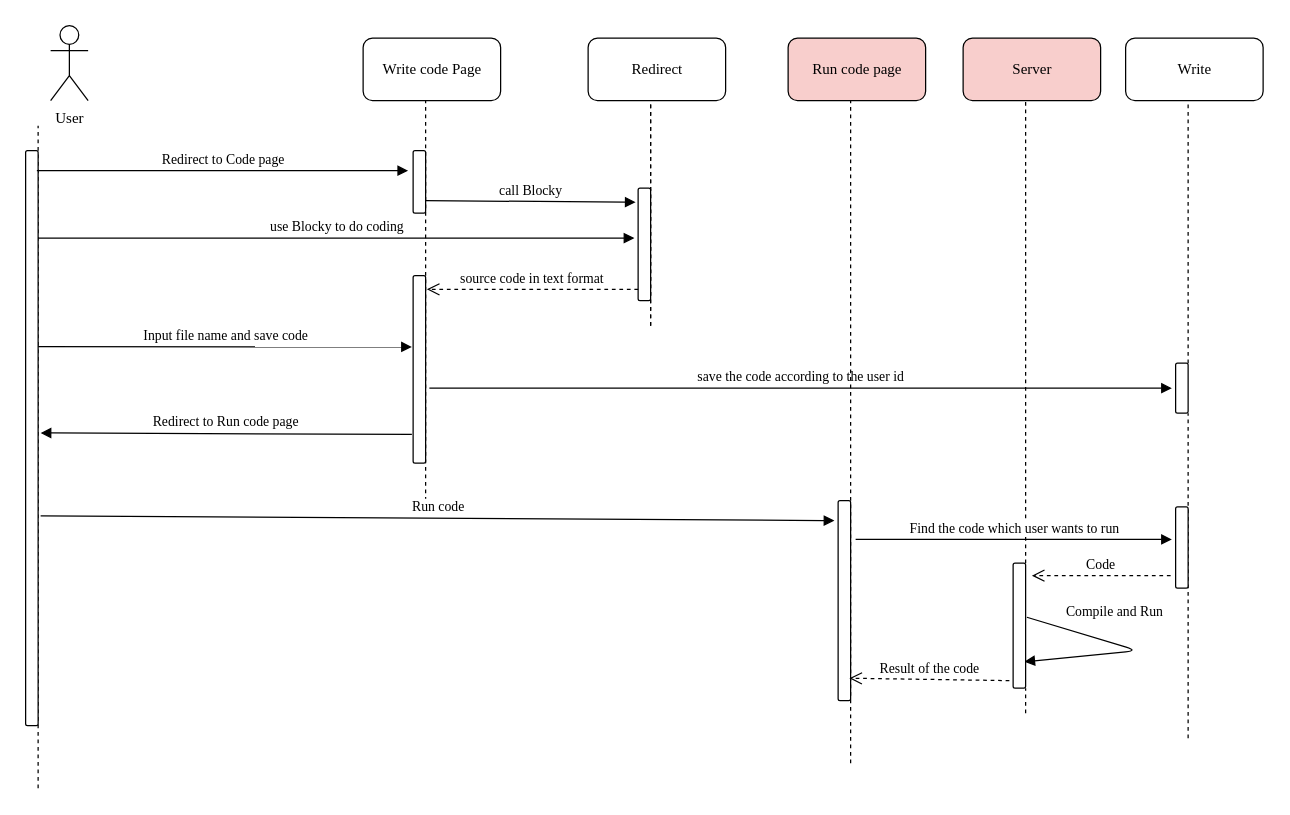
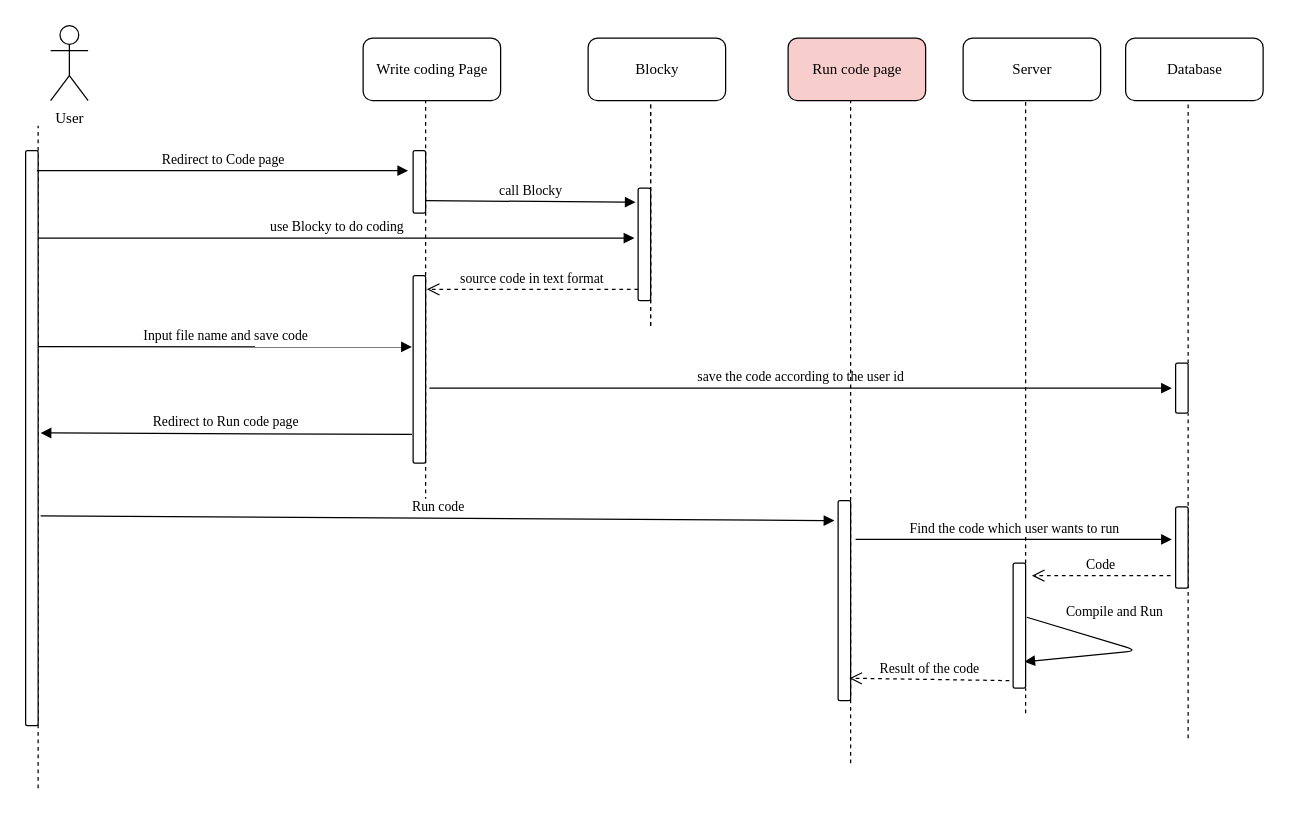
  <mxCell id="0" />
  <mxCell id="1" parent="0" />
  <mxCell id="2" value="User" style="shape=umlActor;verticalLabelPosition=bottom;labelBackgroundColor=#ffffff;verticalAlign=top;html=1;outlineConnect=0;rounded=1;shadow=0;comic=0;strokeWidth=1;fontFamily=Verdana;" vertex="1" parent="1"><mxGeometry x="40" y="20" width="30" height="60" as="geometry" /></mxCell>
  <mxCell id="3" value="" style="endArrow=none;dashed=1;html=1;fontFamily=Verdana;" edge="1" parent="1"><mxGeometry width="50" height="50" relative="1" as="geometry"><mxPoint x="30" y="630" as="sourcePoint" /><mxPoint x="30" y="100" as="targetPoint" /></mxGeometry></mxCell>
  <mxCell id="4" value="" style="html=1;points=[];perimeter=orthogonalPerimeter;rounded=1;shadow=0;comic=0;strokeWidth=1;fontFamily=Verdana;" vertex="1" parent="1"><mxGeometry x="20" y="120" width="10" height="460" as="geometry" /></mxCell>
- <mxCell id="5" value="Write code Page" style="html=1;rounded=1;shadow=0;comic=0;strokeWidth=1;fontFamily=Verdana;" vertex="1" parent="1"><mxGeometry x="290" y="30" width="110" height="50" as="geometry" /></mxCell>
- <mxCell id="6" value="Write" style="html=1;rounded=1;shadow=0;comic=0;strokeWidth=1;fontFamily=Verdana;" vertex="1" parent="1"><mxGeometry x="900" y="30" width="110" height="50" as="geometry" /></mxCell>
+ <mxCell id="5" value="Write coding Page" style="html=1;rounded=1;shadow=0;comic=0;strokeWidth=1;fontFamily=Verdana;" vertex="1" parent="1"><mxGeometry x="290" y="30" width="110" height="50" as="geometry" /></mxCell>
+ <mxCell id="6" value="Database" style="html=1;rounded=1;shadow=0;comic=0;strokeWidth=1;fontFamily=Verdana;" vertex="1" parent="1"><mxGeometry x="900" y="30" width="110" height="50" as="geometry" /></mxCell>
  <mxCell id="7" value="" style="html=1;points=[];perimeter=orthogonalPerimeter;rounded=1;shadow=0;comic=0;strokeWidth=1;fontFamily=Verdana;" vertex="1" parent="1"><mxGeometry x="330" y="120" width="10" height="50" as="geometry" /></mxCell>
  <mxCell id="8" value="" style="endArrow=none;dashed=1;html=1;fontFamily=Verdana;" edge="1" parent="1"><mxGeometry width="50" height="50" relative="1" as="geometry"><mxPoint x="340" y="400" as="sourcePoint" /><mxPoint x="340" y="80" as="targetPoint" /></mxGeometry></mxCell>
  <mxCell id="9" value="" style="endArrow=none;dashed=1;html=1;fontFamily=Verdana;" edge="1" parent="1" source="26"><mxGeometry width="50" height="50" relative="1" as="geometry"><mxPoint x="950" y="590" as="sourcePoint" /><mxPoint x="950" y="80" as="targetPoint" /></mxGeometry></mxCell>
- <mxCell id="10" value="Redirect" style="html=1;rounded=1;shadow=0;comic=0;strokeWidth=1;fontFamily=Verdana;" vertex="1" parent="1"><mxGeometry x="470" y="30" width="110" height="50" as="geometry" /></mxCell>
+ <mxCell id="10" value="Blocky" style="html=1;rounded=1;shadow=0;comic=0;strokeWidth=1;fontFamily=Verdana;" vertex="1" parent="1"><mxGeometry x="470" y="30" width="110" height="50" as="geometry" /></mxCell>
  <mxCell id="11" value="" style="endArrow=none;dashed=1;html=1;fontFamily=Verdana;" edge="1" parent="1"><mxGeometry width="50" height="50" relative="1" as="geometry"><mxPoint x="520" y="260" as="sourcePoint" /><mxPoint x="520" y="80" as="targetPoint" /></mxGeometry></mxCell>
  <mxCell id="12" value="" style="html=1;points=[];perimeter=orthogonalPerimeter;rounded=1;shadow=0;comic=0;strokeWidth=1;fontFamily=Verdana;" vertex="1" parent="1"><mxGeometry x="510" y="150" width="10" height="90" as="geometry" /></mxCell>
  <mxCell id="13" value="Redirect to Code page" style="html=1;verticalAlign=bottom;endArrow=block;fontFamily=Verdana;entryX=-0.4;entryY=0.32;entryDx=0;entryDy=0;entryPerimeter=0;" edge="1" parent="1" target="7"><mxGeometry width="80" relative="1" as="geometry"><mxPoint x="29" y="136" as="sourcePoint" /><mxPoint x="570" y="350" as="targetPoint" /></mxGeometry></mxCell>
  <mxCell id="14" value="call Blocky" style="html=1;verticalAlign=bottom;endArrow=block;fontFamily=Verdana;entryX=-0.2;entryY=0.125;entryDx=0;entryDy=0;entryPerimeter=0;" edge="1" parent="1" target="12"><mxGeometry width="80" relative="1" as="geometry"><mxPoint x="340" y="160" as="sourcePoint" /><mxPoint x="570" y="350" as="targetPoint" /></mxGeometry></mxCell>
  <mxCell id="15" value="use Blocky to do coding" style="html=1;verticalAlign=bottom;endArrow=block;fontFamily=Verdana;entryX=-0.3;entryY=0.444;entryDx=0;entryDy=0;entryPerimeter=0;" edge="1" parent="1" source="4" target="12"><mxGeometry width="80" relative="1" as="geometry"><mxPoint x="490" y="350" as="sourcePoint" /><mxPoint x="570" y="350" as="targetPoint" /></mxGeometry></mxCell>
  <mxCell id="16" value="" style="html=1;points=[];perimeter=orthogonalPerimeter;rounded=1;shadow=0;comic=0;strokeWidth=1;fontFamily=Verdana;" vertex="1" parent="1"><mxGeometry x="330" y="220" width="10" height="150" as="geometry" /></mxCell>
  <mxCell id="17" value="source code in text format" style="html=1;verticalAlign=bottom;endArrow=open;dashed=1;endSize=8;fontFamily=Verdana;entryX=1.1;entryY=0.073;entryDx=0;entryDy=0;entryPerimeter=0;" edge="1" parent="1" target="16"><mxGeometry relative="1" as="geometry"><mxPoint x="510" y="231" as="sourcePoint" /><mxPoint x="490" y="350" as="targetPoint" /></mxGeometry></mxCell>
  <mxCell id="18" value="Input file name and save code" style="html=1;verticalAlign=bottom;endArrow=block;fontFamily=Verdana;exitX=1;exitY=0.341;exitDx=0;exitDy=0;exitPerimeter=0;" edge="1" parent="1" source="4"><mxGeometry width="80" relative="1" as="geometry"><mxPoint x="490" y="350" as="sourcePoint" /><mxPoint x="329" y="277" as="targetPoint" /></mxGeometry></mxCell>
  <mxCell id="19" value="save the code according to the user id" style="html=1;verticalAlign=bottom;endArrow=block;fontFamily=Verdana;" edge="1" parent="1"><mxGeometry width="80" relative="1" as="geometry"><mxPoint x="343" y="310" as="sourcePoint" /><mxPoint x="937" y="310" as="targetPoint" /></mxGeometry></mxCell>
  <mxCell id="20" value="Redirect to Run code page" style="html=1;verticalAlign=bottom;endArrow=block;fontFamily=Verdana;exitX=-0.1;exitY=0.847;exitDx=0;exitDy=0;exitPerimeter=0;entryX=1.2;entryY=0.491;entryDx=0;entryDy=0;entryPerimeter=0;" edge="1" parent="1" source="16" target="4"><mxGeometry width="80" relative="1" as="geometry"><mxPoint x="490" y="350" as="sourcePoint" /><mxPoint x="32" y="352" as="targetPoint" /></mxGeometry></mxCell>
  <mxCell id="21" value="" style="endArrow=none;dashed=1;html=1;fontFamily=Verdana;" edge="1" parent="1"><mxGeometry width="50" height="50" relative="1" as="geometry"><mxPoint x="520" y="260" as="sourcePoint" /><mxPoint x="520" y="80" as="targetPoint" /></mxGeometry></mxCell>
  <mxCell id="22" value="" style="endArrow=none;dashed=1;html=1;fontFamily=Verdana;" edge="1" parent="1"><mxGeometry width="50" height="50" relative="1" as="geometry"><mxPoint x="680" y="610" as="sourcePoint" /><mxPoint x="680" y="80" as="targetPoint" /></mxGeometry></mxCell>
  <mxCell id="23" value="" style="html=1;points=[];perimeter=orthogonalPerimeter;rounded=1;shadow=0;comic=0;strokeWidth=1;fontFamily=Verdana;" vertex="1" parent="1"><mxGeometry x="670" y="400" width="10" height="160" as="geometry" /></mxCell>
  <mxCell id="24" value="Run code page" style="html=1;rounded=1;shadow=0;comic=0;strokeWidth=1;fontFamily=Verdana;fillColor=#f8cecc;" vertex="1" parent="1"><mxGeometry x="630" y="30" width="110" height="50" as="geometry" /></mxCell>
  <mxCell id="25" value="Run code" style="html=1;verticalAlign=bottom;endArrow=block;fontFamily=Verdana;exitX=1.2;exitY=0.635;exitDx=0;exitDy=0;exitPerimeter=0;" edge="1" parent="1" source="4"><mxGeometry width="80" relative="1" as="geometry"><mxPoint x="29" y="416" as="sourcePoint" /><mxPoint x="667" y="416" as="targetPoint" /></mxGeometry></mxCell>
  <mxCell id="26" value="" style="html=1;points=[];perimeter=orthogonalPerimeter;rounded=1;shadow=0;comic=0;strokeWidth=1;fontFamily=Verdana;" vertex="1" parent="1"><mxGeometry x="940" y="290" width="10" height="40" as="geometry" /></mxCell>
  <mxCell id="27" value="" style="endArrow=none;dashed=1;html=1;fontFamily=Verdana;" edge="1" parent="1" target="26"><mxGeometry width="50" height="50" relative="1" as="geometry"><mxPoint x="950" y="590" as="sourcePoint" /><mxPoint x="950" y="80" as="targetPoint" /></mxGeometry></mxCell>
- <mxCell id="28" value="Server" style="html=1;rounded=1;shadow=0;comic=0;strokeWidth=1;fontFamily=Verdana;fillColor=#f8cecc;" vertex="1" parent="1"><mxGeometry x="770" y="30" width="110" height="50" as="geometry" /></mxCell>
+ <mxCell id="28" value="Server" style="html=1;rounded=1;shadow=0;comic=0;strokeWidth=1;fontFamily=Verdana;" vertex="1" parent="1"><mxGeometry x="770" y="30" width="110" height="50" as="geometry" /></mxCell>
  <mxCell id="29" value="" style="endArrow=none;dashed=1;html=1;fontFamily=Verdana;" edge="1" parent="1" source="32"><mxGeometry width="50" height="50" relative="1" as="geometry"><mxPoint x="820" y="570" as="sourcePoint" /><mxPoint x="820" y="80" as="targetPoint" /></mxGeometry></mxCell>
  <mxCell id="30" value="Compile and Run" style="html=1;verticalAlign=bottom;endArrow=block;fontFamily=Verdana;exitX=1.1;exitY=0.433;exitDx=0;exitDy=0;exitPerimeter=0;entryX=0.9;entryY=0.789;entryDx=0;entryDy=0;entryPerimeter=0;" edge="1" parent="1" source="32" target="32"><mxGeometry x="-0.267" y="16" width="80" relative="1" as="geometry"><mxPoint x="490" y="380" as="sourcePoint" /><mxPoint x="570" y="380" as="targetPoint" /><Array as="points"><mxPoint x="910" y="520" /></Array><mxPoint as="offset" /></mxGeometry></mxCell>
  <mxCell id="31" value="Result of the code" style="html=1;verticalAlign=bottom;endArrow=open;dashed=1;endSize=8;fontFamily=Verdana;exitX=-0.3;exitY=0.94;exitDx=0;exitDy=0;exitPerimeter=0;entryX=0.9;entryY=0.888;entryDx=0;entryDy=0;entryPerimeter=0;" edge="1" parent="1" source="32" target="23"><mxGeometry relative="1" as="geometry"><mxPoint x="570" y="380" as="sourcePoint" /><mxPoint x="490" y="380" as="targetPoint" /></mxGeometry></mxCell>
  <mxCell id="32" value="" style="html=1;points=[];perimeter=orthogonalPerimeter;rounded=1;shadow=0;comic=0;strokeWidth=1;fontFamily=Verdana;" vertex="1" parent="1"><mxGeometry x="810" y="450" width="10" height="100" as="geometry" /></mxCell>
  <mxCell id="33" value="" style="endArrow=none;dashed=1;html=1;fontFamily=Verdana;" edge="1" parent="1" target="32"><mxGeometry width="50" height="50" relative="1" as="geometry"><mxPoint x="820" y="570" as="sourcePoint" /><mxPoint x="820" y="80" as="targetPoint" /></mxGeometry></mxCell>
  <mxCell id="34" value="" style="html=1;points=[];perimeter=orthogonalPerimeter;rounded=1;shadow=0;comic=0;strokeWidth=1;fontFamily=Verdana;" vertex="1" parent="1"><mxGeometry x="940" y="405" width="10" height="65" as="geometry" /></mxCell>
  <mxCell id="35" value="Find the code which user wants to run" style="html=1;verticalAlign=bottom;endArrow=block;fontFamily=Verdana;exitX=1.4;exitY=0.194;exitDx=0;exitDy=0;exitPerimeter=0;" edge="1" parent="1" source="23"><mxGeometry width="80" relative="1" as="geometry"><mxPoint x="490" y="380" as="sourcePoint" /><mxPoint x="937" y="431" as="targetPoint" /></mxGeometry></mxCell>
  <mxCell id="36" value="Code" style="html=1;verticalAlign=bottom;endArrow=open;dashed=1;endSize=8;fontFamily=Verdana;" edge="1" parent="1"><mxGeometry relative="1" as="geometry"><mxPoint x="936" y="460" as="sourcePoint" /><mxPoint x="825" y="460" as="targetPoint" /></mxGeometry></mxCell>
